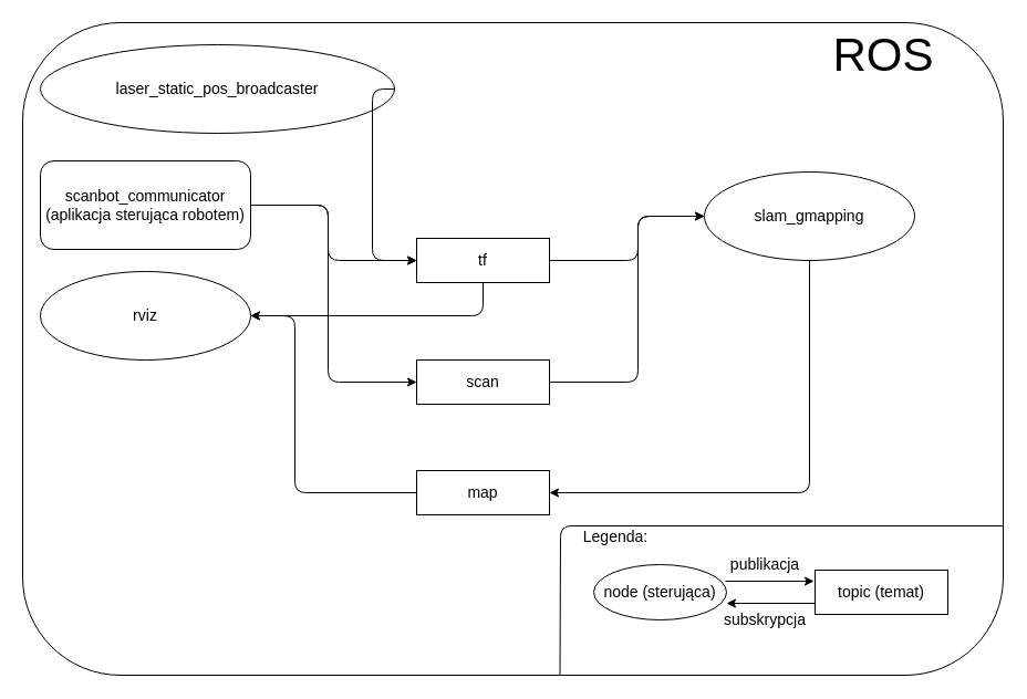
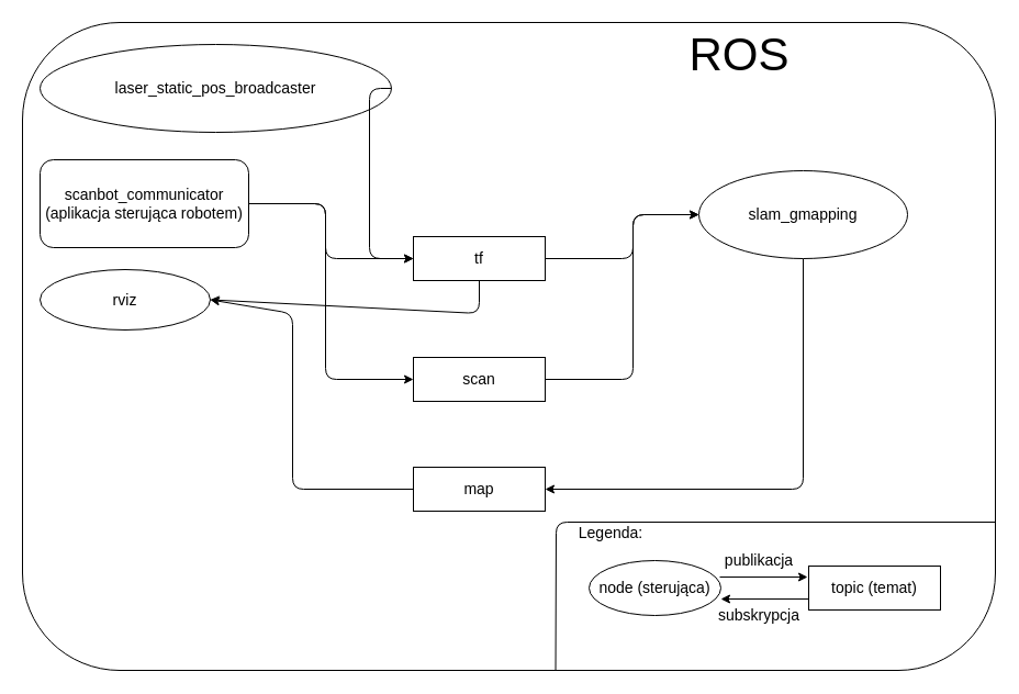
  <mxCell id="0" />
  <mxCell id="1" parent="0" />
  <mxCell id="2" value="" style="rounded=1;whiteSpace=wrap;html=1;fillColor=none;" parent="1" vertex="1"><mxGeometry x="20" y="20" width="886" height="590" as="geometry" /></mxCell>
- <mxCell id="3" value="&lt;font style=&quot;font-size: 42px&quot;&gt;ROS&lt;/font&gt;" style="text;html=1;strokeColor=none;fillColor=none;align=center;verticalAlign=middle;whiteSpace=wrap;rounded=0;" parent="1" vertex="1"><mxGeometry x="753" y="30" width="90" height="40" as="geometry" /></mxCell>
+ <mxCell id="3" value="&lt;font style=&quot;font-size: 42px&quot;&gt;ROS&lt;/font&gt;" style="text;html=1;strokeColor=none;fillColor=none;align=center;verticalAlign=middle;whiteSpace=wrap;rounded=0;" parent="1" vertex="1"><mxGeometry x="628" y="30" width="90" height="40" as="geometry" /></mxCell>
  <mxCell id="4" value="&lt;font style=&quot;font-size: 14px&quot;&gt;scanbot_communicator&lt;br&gt;(aplikacja sterująca robotem)&lt;/font&gt;" style="whiteSpace=wrap;html=1;rounded=1;" parent="1" vertex="1"><mxGeometry x="36" y="145" width="190" height="80" as="geometry" /></mxCell>
- <mxCell id="5" value="&lt;font style=&quot;font-size: 14px&quot;&gt;rviz&lt;/font&gt;" style="ellipse;whiteSpace=wrap;html=1;" parent="1" vertex="1"><mxGeometry x="36" y="245" width="190" height="80" as="geometry" /></mxCell>
+ <mxCell id="5" value="&lt;font style=&quot;font-size: 14px&quot;&gt;rviz&lt;/font&gt;" style="ellipse;whiteSpace=wrap;html=1;" parent="1" vertex="1"><mxGeometry x="36" y="245" width="155" height="55" as="geometry" /></mxCell>
  <mxCell id="6" value="&lt;font style=&quot;font-size: 14px&quot;&gt;laser_static_pos_broadcaster&lt;/font&gt;" style="ellipse;whiteSpace=wrap;html=1;" parent="1" vertex="1"><mxGeometry x="36" y="40" width="320" height="80" as="geometry" /></mxCell>
  <mxCell id="7" value="" style="endArrow=classic;html=1;exitX=1;exitY=0.5;exitDx=0;exitDy=0;entryX=0;entryY=0.5;entryDx=0;entryDy=0;" parent="1" source="4" edge="1"><mxGeometry width="50" height="50" relative="1" as="geometry"><mxPoint x="276" y="245" as="sourcePoint" /><mxPoint x="376" y="235" as="targetPoint" /><Array as="points"><mxPoint x="296" y="185" /><mxPoint x="296" y="235" /></Array></mxGeometry></mxCell>
  <mxCell id="8" value="" style="endArrow=classic;html=1;exitX=1;exitY=0.5;exitDx=0;exitDy=0;entryX=0;entryY=0.5;entryDx=0;entryDy=0;" parent="1" source="4" edge="1"><mxGeometry width="50" height="50" relative="1" as="geometry"><mxPoint x="306" y="325" as="sourcePoint" /><mxPoint x="376" y="345" as="targetPoint" /><Array as="points"><mxPoint x="296" y="185" /><mxPoint x="296" y="345" /></Array></mxGeometry></mxCell>
  <mxCell id="9" value="" style="endArrow=classic;html=1;entryX=0;entryY=0.5;entryDx=0;entryDy=0;exitX=1;exitY=0.5;exitDx=0;exitDy=0;" parent="1" edge="1"><mxGeometry width="50" height="50" relative="1" as="geometry"><mxPoint x="496" y="235" as="sourcePoint" /><mxPoint x="636" y="195" as="targetPoint" /><Array as="points"><mxPoint x="576" y="235" /><mxPoint x="576" y="195" /></Array></mxGeometry></mxCell>
  <mxCell id="10" value="" style="endArrow=classic;html=1;entryX=0;entryY=0.5;entryDx=0;entryDy=0;exitX=1;exitY=0.5;exitDx=0;exitDy=0;" parent="1" edge="1"><mxGeometry width="50" height="50" relative="1" as="geometry"><mxPoint x="496" y="345" as="sourcePoint" /><mxPoint x="636" y="195" as="targetPoint" /><Array as="points"><mxPoint x="576" y="345" /><mxPoint x="576" y="195" /></Array></mxGeometry></mxCell>
  <mxCell id="11" value="" style="endArrow=classic;html=1;exitX=0.5;exitY=1;exitDx=0;exitDy=0;entryX=1;entryY=0.5;entryDx=0;entryDy=0;" parent="1" edge="1"><mxGeometry width="50" height="50" relative="1" as="geometry"><mxPoint x="731" y="235" as="sourcePoint" /><mxPoint x="496" y="445" as="targetPoint" /><Array as="points"><mxPoint x="731" y="445" /></Array></mxGeometry></mxCell>
  <mxCell id="12" value="" style="endArrow=classic;html=1;exitX=0;exitY=0.5;exitDx=0;exitDy=0;entryX=1;entryY=0.5;entryDx=0;entryDy=0;" parent="1" target="5" edge="1"><mxGeometry width="50" height="50" relative="1" as="geometry"><mxPoint x="376" y="445" as="sourcePoint" /><mxPoint x="266" y="355" as="targetPoint" /><Array as="points"><mxPoint x="266" y="445" /><mxPoint x="266" y="285" /></Array></mxGeometry></mxCell>
  <mxCell id="13" value="&lt;font style=&quot;font-size: 14px&quot;&gt;node (sterująca)&lt;/font&gt;" style="ellipse;whiteSpace=wrap;html=1;" parent="1" vertex="1"><mxGeometry x="536" y="510" width="120" height="50" as="geometry" /></mxCell>
  <mxCell id="14" value="&lt;font style=&quot;font-size: 14px&quot;&gt;topic (temat)&lt;/font&gt;" style="rounded=0;whiteSpace=wrap;html=1;" parent="1" vertex="1"><mxGeometry x="736" y="515" width="120" height="40" as="geometry" /></mxCell>
  <mxCell id="15" value="&lt;font style=&quot;font-size: 14px&quot;&gt;Legenda:&lt;/font&gt;" style="text;html=1;strokeColor=none;fillColor=none;align=center;verticalAlign=middle;whiteSpace=wrap;rounded=0;" parent="1" vertex="1"><mxGeometry x="536" y="475" width="40" height="20" as="geometry" /></mxCell>
  <mxCell id="16" value="" style="endArrow=classic;html=1;" parent="1" edge="1"><mxGeometry width="50" height="50" relative="1" as="geometry"><mxPoint x="655" y="525" as="sourcePoint" /><mxPoint x="735" y="525" as="targetPoint" /></mxGeometry></mxCell>
  <mxCell id="17" value="&lt;font style=&quot;font-size: 14px&quot;&gt;publikacja&lt;/font&gt;" style="text;html=1;strokeColor=none;fillColor=none;align=center;verticalAlign=middle;whiteSpace=wrap;rounded=0;" parent="1" vertex="1"><mxGeometry x="646" y="495" width="90" height="30" as="geometry" /></mxCell>
  <mxCell id="18" value="" style="endArrow=classic;html=1;" parent="1" edge="1"><mxGeometry width="50" height="50" relative="1" as="geometry"><mxPoint x="736" y="545" as="sourcePoint" /><mxPoint x="656" y="545" as="targetPoint" /></mxGeometry></mxCell>
  <mxCell id="19" value="&lt;font style=&quot;font-size: 14px&quot;&gt;subskrypcja&lt;/font&gt;" style="text;html=1;strokeColor=none;fillColor=none;align=center;verticalAlign=middle;whiteSpace=wrap;rounded=0;" parent="1" vertex="1"><mxGeometry x="646" y="545" width="90" height="30" as="geometry" /></mxCell>
  <mxCell id="20" value="" style="endArrow=none;html=1;exitX=0.548;exitY=1;exitDx=0;exitDy=0;exitPerimeter=0;" parent="1" source="2" edge="1"><mxGeometry width="50" height="50" relative="1" as="geometry"><mxPoint x="516" y="610" as="sourcePoint" /><mxPoint x="906" y="475" as="targetPoint" /><Array as="points"><mxPoint x="506" y="475" /></Array></mxGeometry></mxCell>
  <mxCell id="21" value="&lt;font style=&quot;font-size: 14px&quot;&gt;map&lt;/font&gt;" style="rounded=0;whiteSpace=wrap;html=1;" parent="1" vertex="1"><mxGeometry x="376" y="425" width="120" height="40" as="geometry" /></mxCell>
  <mxCell id="22" value="&lt;font style=&quot;font-size: 14px&quot;&gt;scan&lt;/font&gt;" style="rounded=0;whiteSpace=wrap;html=1;" parent="1" vertex="1"><mxGeometry x="376" y="325" width="120" height="40" as="geometry" /></mxCell>
  <mxCell id="23" value="&lt;font style=&quot;font-size: 14px&quot;&gt;tf&lt;/font&gt;" style="rounded=0;whiteSpace=wrap;html=1;" parent="1" vertex="1"><mxGeometry x="376" y="215" width="120" height="40" as="geometry" /></mxCell>
  <mxCell id="24" value="&lt;font style=&quot;font-size: 14px&quot;&gt;slam_gmapping&lt;/font&gt;" style="ellipse;whiteSpace=wrap;html=1;" parent="1" vertex="1"><mxGeometry x="636" y="155" width="190" height="80" as="geometry" /></mxCell>
  <mxCell id="25" value="" style="endArrow=classic;html=1;exitX=1;exitY=0.5;exitDx=0;exitDy=0;entryX=0;entryY=0.5;entryDx=0;entryDy=0;" parent="1" source="6" target="23" edge="1"><mxGeometry width="50" height="50" relative="1" as="geometry"><mxPoint x="366" y="-30" as="sourcePoint" /><mxPoint x="416" y="-80" as="targetPoint" /><Array as="points"><mxPoint x="336" y="80" /><mxPoint x="336" y="235" /></Array></mxGeometry></mxCell>
  <mxCell id="26" value="" style="endArrow=open;html=1;exitX=0.5;exitY=1;exitDx=0;exitDy=0;entryX=1;entryY=0.5;entryDx=0;entryDy=0;" parent="1" source="23" target="5" edge="1"><mxGeometry width="50" height="50" relative="1" as="geometry"><mxPoint x="1156" y="310" as="sourcePoint" /><mxPoint x="1206" y="260" as="targetPoint" /><Array as="points"><mxPoint x="436" y="285" /></Array></mxGeometry></mxCell>
